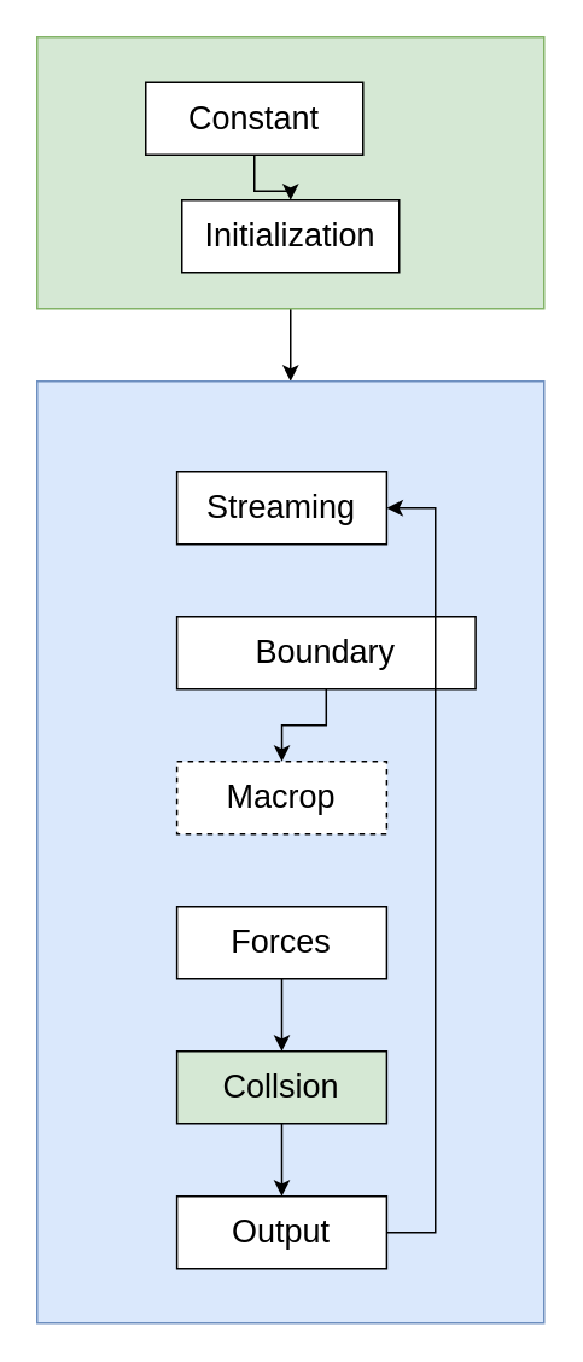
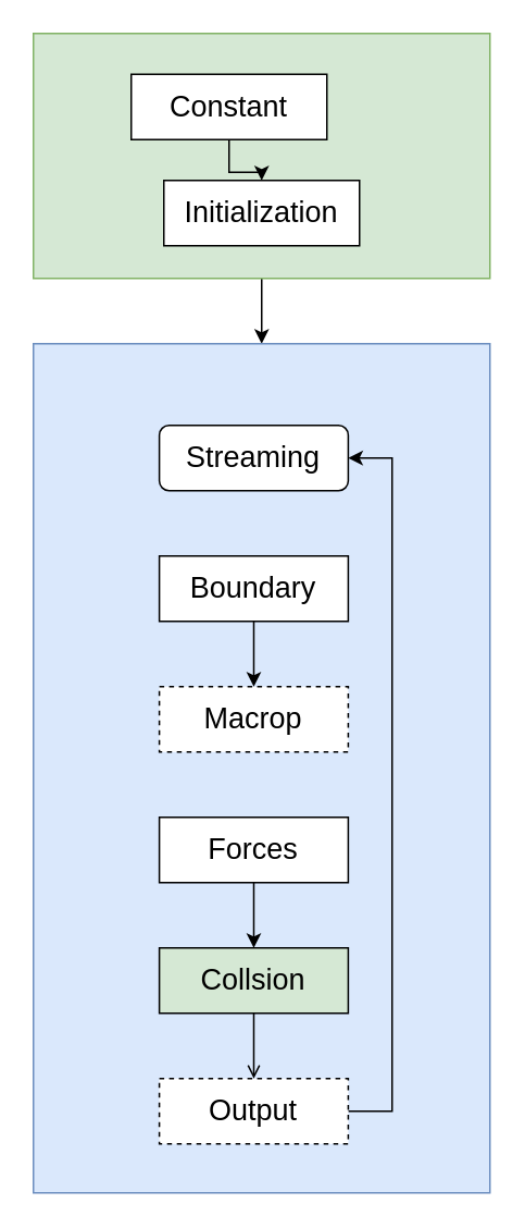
  <mxCell id="0" />
  <mxCell id="1" parent="0" />
  <mxCell id="2" value="" style="edgeStyle=orthogonalEdgeStyle;rounded=0;orthogonalLoop=1;jettySize=auto;html=1;fontSize=18;entryX=0.5;entryY=0;entryDx=0;entryDy=0;" edge="1" parent="1" source="16" target="4"><mxGeometry relative="1" as="geometry" /></mxCell>
  <mxCell id="3" value="" style="group" vertex="1" connectable="0" parent="1"><mxGeometry x="20" y="210" width="280" height="520" as="geometry" /></mxCell>
  <mxCell id="4" value="" style="rounded=0;whiteSpace=wrap;html=1;fontSize=18;fillColor=#dae8fc;strokeColor=#6c8ebf;" vertex="1" parent="3"><mxGeometry width="280" height="520" as="geometry" /></mxCell>
- <mxCell id="5" value="&lt;font style=&quot;font-size: 18px&quot;&gt;Streaming&lt;/font&gt;" style="rounded=0;whiteSpace=wrap;html=1;" vertex="1" parent="3"><mxGeometry x="77.241" y="50" width="115.862" height="40" as="geometry" /></mxCell>
- <mxCell id="6" value="&lt;span style=&quot;font-size: 18px&quot;&gt;Boundary&lt;/span&gt;" style="rounded=0;whiteSpace=wrap;html=1;" vertex="1" parent="3"><mxGeometry x="77.241" y="130" width="165" height="40" as="geometry" /></mxCell>
+ <mxCell id="5" value="&lt;font style=&quot;font-size: 18px&quot;&gt;Streaming&lt;/font&gt;" style="whiteSpace=wrap;html=1;rounded=1;" vertex="1" parent="3"><mxGeometry x="77.241" y="50" width="115.862" height="40" as="geometry" /></mxCell>
+ <mxCell id="6" value="&lt;span style=&quot;font-size: 18px&quot;&gt;Boundary&lt;/span&gt;" style="rounded=0;whiteSpace=wrap;html=1;" vertex="1" parent="3"><mxGeometry x="77.241" y="130" width="115.862" height="40" as="geometry" /></mxCell>
  <mxCell id="7" value="&lt;span style=&quot;font-size: 18px&quot;&gt;Macrop&lt;/span&gt;" style="rounded=0;whiteSpace=wrap;html=1;dashed=1;" vertex="1" parent="3"><mxGeometry x="77.241" y="210" width="115.862" height="40" as="geometry" /></mxCell>
  <mxCell id="8" value="" style="edgeStyle=orthogonalEdgeStyle;rounded=0;orthogonalLoop=1;jettySize=auto;html=1;fontSize=18;" edge="1" parent="3" source="6" target="7"><mxGeometry relative="1" as="geometry" /></mxCell>
  <mxCell id="9" value="&lt;span style=&quot;font-size: 18px&quot;&gt;Forces&lt;/span&gt;" style="rounded=0;whiteSpace=wrap;html=1;" vertex="1" parent="3"><mxGeometry x="77.241" y="290" width="115.862" height="40" as="geometry" /></mxCell>
  <mxCell id="10" value="&lt;span style=&quot;font-size: 18px&quot;&gt;Collsion&lt;/span&gt;" style="rounded=0;whiteSpace=wrap;html=1;fillColor=#d5e8d4;" vertex="1" parent="3"><mxGeometry x="77.241" y="370" width="115.862" height="40" as="geometry" /></mxCell>
  <mxCell id="11" value="" style="edgeStyle=orthogonalEdgeStyle;rounded=0;orthogonalLoop=1;jettySize=auto;html=1;fontSize=18;" edge="1" parent="3" source="9" target="10"><mxGeometry relative="1" as="geometry" /></mxCell>
  <mxCell id="12" style="edgeStyle=orthogonalEdgeStyle;rounded=0;orthogonalLoop=1;jettySize=auto;html=1;fontSize=18;entryX=1;entryY=0.5;entryDx=0;entryDy=0;exitX=1;exitY=0.5;exitDx=0;exitDy=0;" edge="1" parent="3" source="13" target="5"><mxGeometry relative="1" as="geometry"><mxPoint x="280" y="-40" as="targetPoint" /><Array as="points"><mxPoint x="220" y="470" /><mxPoint x="220" y="70" /></Array></mxGeometry></mxCell>
- <mxCell id="13" value="&lt;span style=&quot;font-size: 18px&quot;&gt;Output&lt;/span&gt;" style="rounded=0;whiteSpace=wrap;html=1;" vertex="1" parent="3"><mxGeometry x="77.241" y="450" width="115.862" height="40" as="geometry" /></mxCell>
- <mxCell id="14" value="" style="edgeStyle=orthogonalEdgeStyle;rounded=0;orthogonalLoop=1;jettySize=auto;html=1;fontSize=18;" edge="1" parent="3" source="10" target="13"><mxGeometry relative="1" as="geometry" /></mxCell>
+ <mxCell id="13" value="&lt;span style=&quot;font-size: 18px&quot;&gt;Output&lt;/span&gt;" style="rounded=0;whiteSpace=wrap;html=1;dashed=1;" vertex="1" parent="3"><mxGeometry x="77.241" y="450" width="115.862" height="40" as="geometry" /></mxCell>
+ <mxCell id="14" value="" style="edgeStyle=orthogonalEdgeStyle;rounded=0;orthogonalLoop=1;jettySize=auto;html=1;fontSize=18;endArrow=open;" edge="1" parent="3" source="10" target="13"><mxGeometry relative="1" as="geometry" /></mxCell>
  <mxCell id="15" value="" style="group" vertex="1" connectable="0" parent="1"><mxGeometry x="20" y="20" width="280" height="150" as="geometry" /></mxCell>
  <mxCell id="16" value="" style="rounded=0;whiteSpace=wrap;html=1;fontSize=18;fillColor=#d5e8d4;strokeColor=#82b366;" vertex="1" parent="15"><mxGeometry width="280" height="150" as="geometry" /></mxCell>
  <mxCell id="17" value="" style="edgeStyle=orthogonalEdgeStyle;rounded=0;orthogonalLoop=1;jettySize=auto;html=1;fontSize=18;" edge="1" parent="15" source="18" target="19"><mxGeometry relative="1" as="geometry" /></mxCell>
  <mxCell id="18" value="&lt;font style=&quot;font-size: 18px&quot;&gt;Constant&lt;/font&gt;" style="rounded=0;whiteSpace=wrap;html=1;" vertex="1" parent="15"><mxGeometry x="60" y="25" width="120" height="40" as="geometry" /></mxCell>
  <mxCell id="19" value="&lt;font style=&quot;font-size: 18px&quot;&gt;Initialization&lt;/font&gt;" style="rounded=0;whiteSpace=wrap;html=1;" vertex="1" parent="15"><mxGeometry x="80" y="90" width="120" height="40" as="geometry" /></mxCell>
  <mxCell id="20" style="edgeStyle=orthogonalEdgeStyle;rounded=0;orthogonalLoop=1;jettySize=auto;html=1;exitX=0.5;exitY=1;exitDx=0;exitDy=0;fontSize=18;" edge="1" parent="15" source="16" target="16"><mxGeometry relative="1" as="geometry" /></mxCell>
